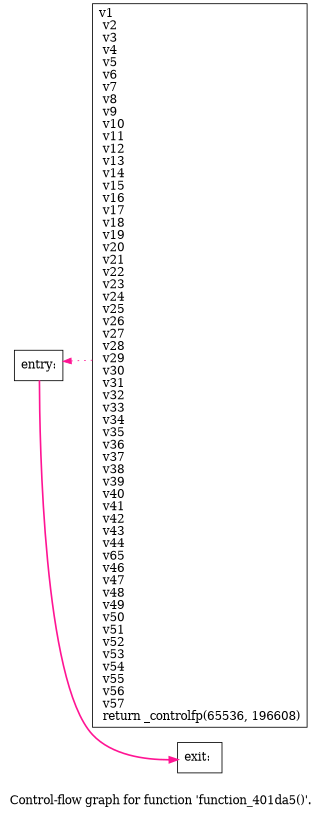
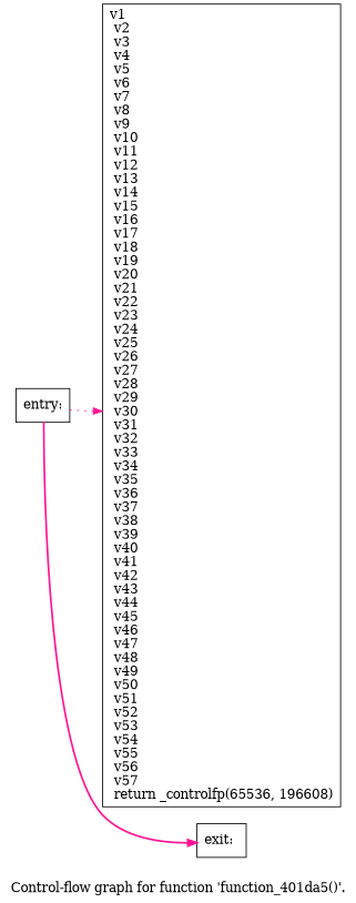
  digraph {
    label="Control-flow graph for function 'function_401da5()'."
    rankdir=LR
    node [shape=record]
    edge [color=deeppink]
    n1 [label="{entry:\l}"]
-   n2 [label="{  v1\l  v2\l  v3\l  v4\l  v5\l  v6\l  v7\l  v8\l  v9\l  v10\l  v11\l  v12\l  v13\l  v14\l  v15\l  v16\l  v17\l  v18\l  v19\l  v20\l  v21\l  v22\l  v23\l  v24\l  v25\l  v26\l  v27\l  v28\l  v29\l  v30\l  v31\l  v32\l  v33\l  v34\l  v35\l  v36\l  v37\l  v38\l  v39\l  v40\l  v41\l  v42\l  v43\l  v44\l  v65\l  v46\l  v47\l  v48\l  v49\l  v50\l  v51\l  v52\l  v53\l  v54\l  v55\l  v56\l  v57\l  return _controlfp(65536, 196608)\l}"]
+   n2 [label="{  v1\l  v2\l  v3\l  v4\l  v5\l  v6\l  v7\l  v8\l  v9\l  v10\l  v11\l  v12\l  v13\l  v14\l  v15\l  v16\l  v17\l  v18\l  v19\l  v20\l  v21\l  v22\l  v23\l  v24\l  v25\l  v26\l  v27\l  v28\l  v29\l  v30\l  v31\l  v32\l  v33\l  v34\l  v35\l  v36\l  v37\l  v38\l  v39\l  v40\l  v41\l  v42\l  v43\l  v44\l  v45\l  v46\l  v47\l  v48\l  v49\l  v50\l  v51\l  v52\l  v53\l  v54\l  v55\l  v56\l  v57\l  return _controlfp(65536, 196608)\l}"]
    n3 [label="{exit:\l}"]
-   n2 -> n1 [style=dotted]
+   n1 -> n2 [style=dotted]
    n1 -> n3 [style=bold]
  }
